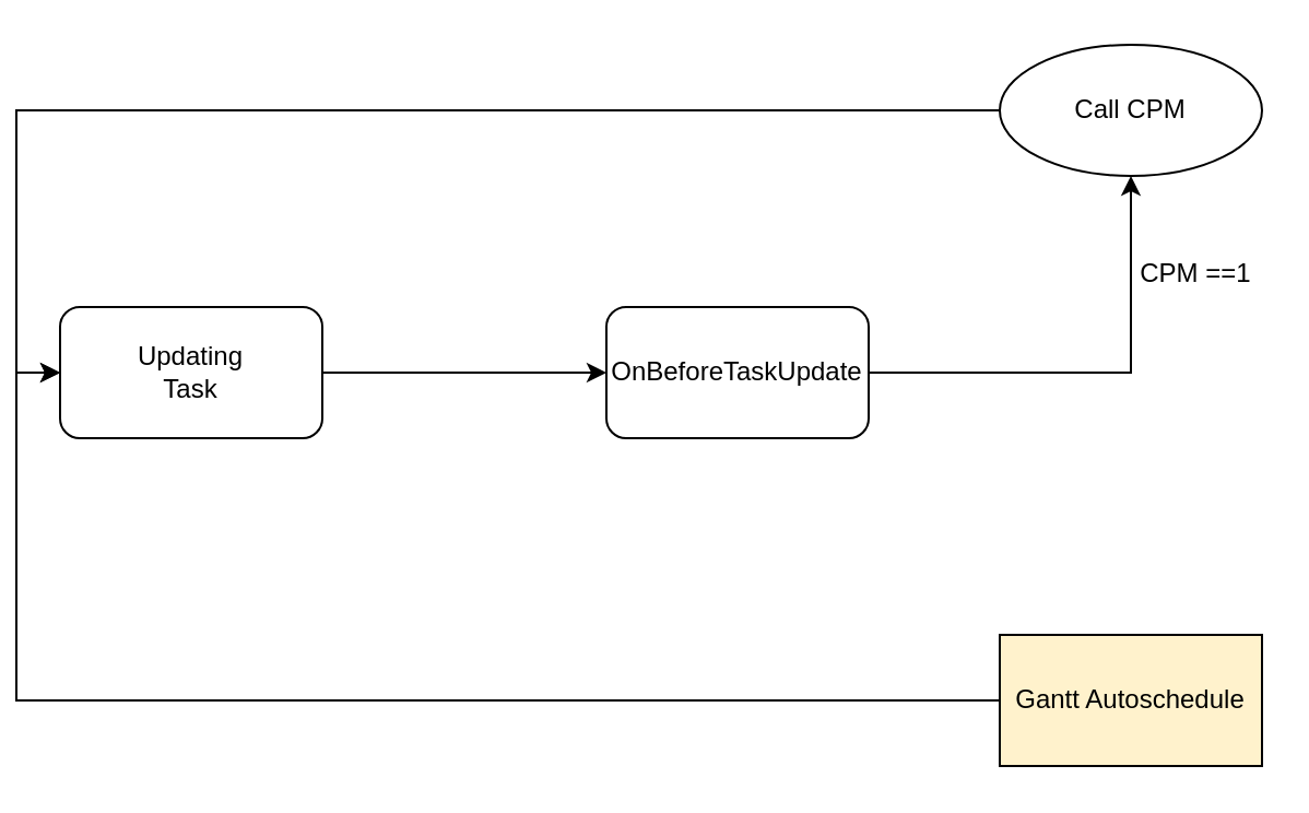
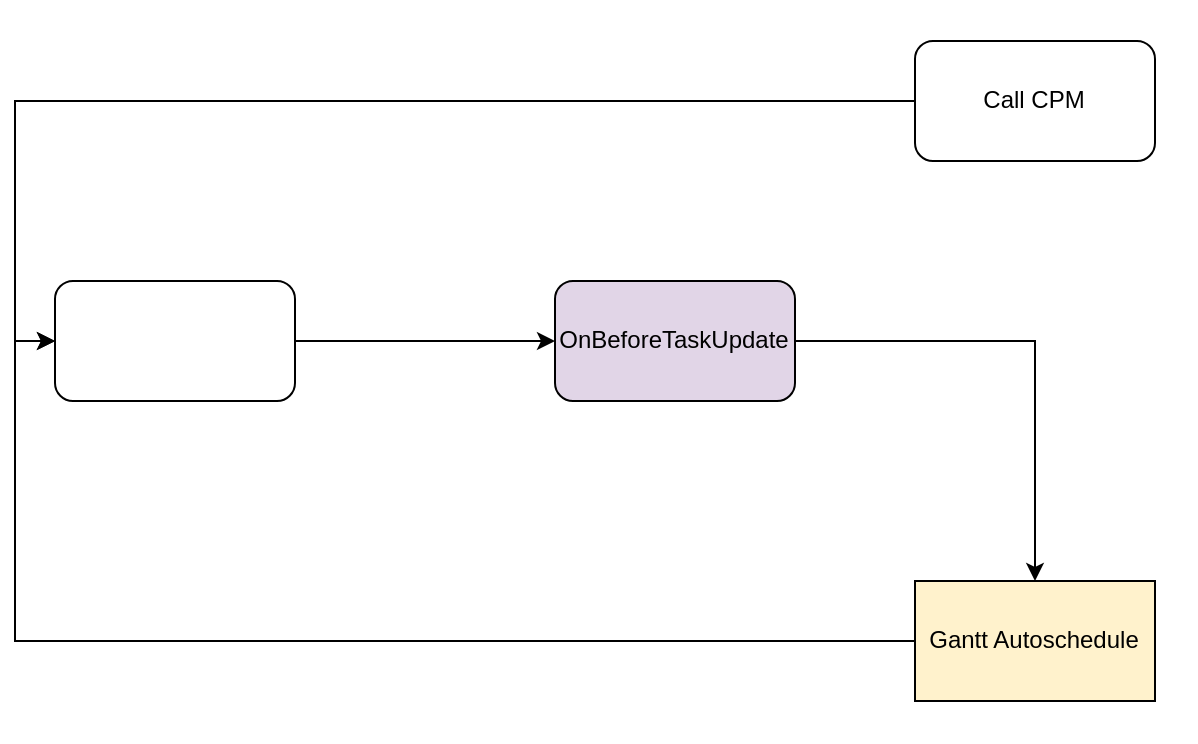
  <mxCell id="0" />
  <mxCell id="1" parent="0" />
  <mxCell id="2" style="edgeStyle=orthogonalEdgeStyle;rounded=0;orthogonalLoop=1;jettySize=auto;html=1;entryX=0;entryY=0.5;entryDx=0;entryDy=0;" edge="1" parent="1" source="3" target="11"><mxGeometry relative="1" as="geometry" /></mxCell>
  <mxCell id="3" value="" style="rounded=1;whiteSpace=wrap;html=1;" vertex="1" parent="1"><mxGeometry x="20" y="140" width="120" height="60" as="geometry" /></mxCell>
- <mxCell id="4" value="Updating Task" style="text;html=1;strokeColor=none;fillColor=none;align=center;verticalAlign=middle;whiteSpace=wrap;rounded=0;" vertex="1" parent="1"><mxGeometry x="50" y="155" width="60" height="30" as="geometry" /></mxCell>
  <mxCell id="5" style="edgeStyle=orthogonalEdgeStyle;rounded=0;orthogonalLoop=1;jettySize=auto;html=1;entryX=0;entryY=0.5;entryDx=0;entryDy=0;" edge="1" parent="1" source="6" target="3"><mxGeometry relative="1" as="geometry" /></mxCell>
- <mxCell id="6" value="Call CPM" style="ellipse;whiteSpace=wrap;html=1;" vertex="1" parent="1"><mxGeometry x="450" y="20" width="120" height="60" as="geometry" /></mxCell>
+ <mxCell id="6" value="Call CPM" style="rounded=1;whiteSpace=wrap;html=1;" vertex="1" parent="1"><mxGeometry x="450" y="20" width="120" height="60" as="geometry" /></mxCell>
  <mxCell id="7" style="edgeStyle=orthogonalEdgeStyle;rounded=0;orthogonalLoop=1;jettySize=auto;html=1;entryX=0;entryY=0.5;entryDx=0;entryDy=0;" edge="1" parent="1" source="8" target="3"><mxGeometry relative="1" as="geometry" /></mxCell>
  <mxCell id="8" value="Gantt Autoschedule" style="whiteSpace=wrap;html=1;fillColor=#fff2cc;" vertex="1" parent="1"><mxGeometry x="450" y="290" width="120" height="60" as="geometry" /></mxCell>
- <mxCell id="9" value="CPM ==1" style="text;html=1;strokeColor=none;fillColor=none;align=center;verticalAlign=middle;whiteSpace=wrap;rounded=0;" vertex="1" parent="1"><mxGeometry x="510" y="110" width="60" height="30" as="geometry" /></mxCell>
- <mxCell id="10" style="edgeStyle=orthogonalEdgeStyle;rounded=0;orthogonalLoop=1;jettySize=auto;html=1;entryX=0.5;entryY=1;entryDx=0;entryDy=0;" edge="1" parent="1" source="11" target="6"><mxGeometry relative="1" as="geometry" /></mxCell>
- <mxCell id="11" value="OnBeforeTaskUpdate" style="rounded=1;whiteSpace=wrap;html=1;" vertex="1" parent="1"><mxGeometry x="270" y="140" width="120" height="60" as="geometry" /></mxCell>
+ <mxCell id="10" style="edgeStyle=orthogonalEdgeStyle;rounded=0;orthogonalLoop=1;jettySize=auto;html=1;" edge="1" parent="1" source="11" target="8"><mxGeometry relative="1" as="geometry" /></mxCell>
+ <mxCell id="11" value="OnBeforeTaskUpdate" style="rounded=1;whiteSpace=wrap;html=1;fillColor=#e1d5e7;" vertex="1" parent="1"><mxGeometry x="270" y="140" width="120" height="60" as="geometry" /></mxCell>
